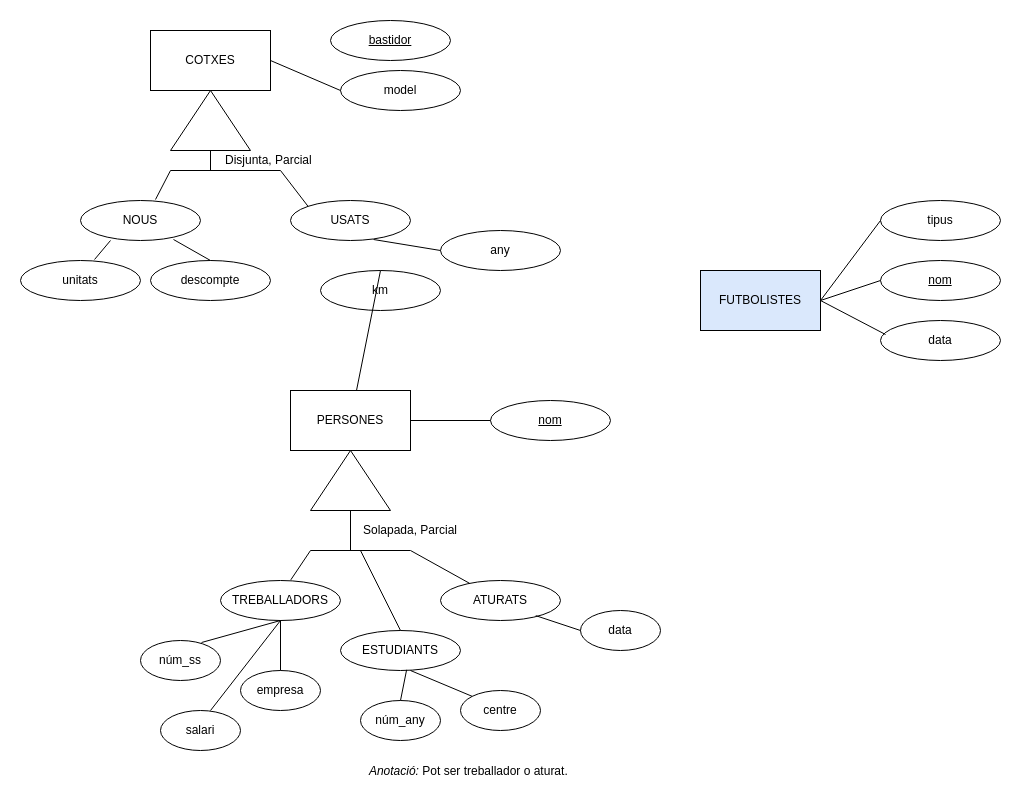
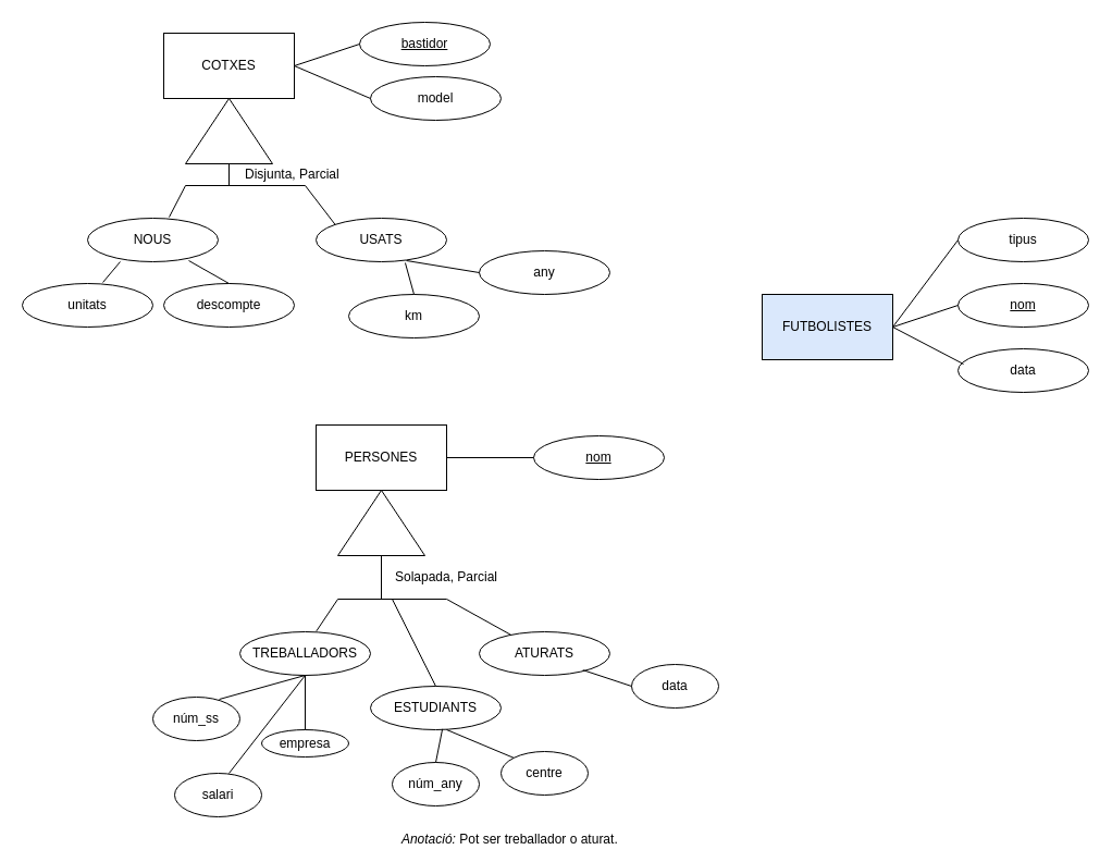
  <mxCell id="0" />
  <mxCell id="1" parent="0" />
  <mxCell id="2" value="COTXES" style="rounded=0;whiteSpace=wrap;html=1;" parent="1" vertex="1"><mxGeometry x="150" y="30" width="120" height="60" as="geometry" /></mxCell>
  <mxCell id="3" value="" style="triangle;whiteSpace=wrap;html=1;rotation=-90;" parent="1" vertex="1"><mxGeometry x="180" y="80" width="60" height="80" as="geometry" /></mxCell>
  <mxCell id="4" value="NOUS" style="ellipse;whiteSpace=wrap;html=1;" parent="1" vertex="1"><mxGeometry x="80" y="200" width="120" height="40" as="geometry" /></mxCell>
  <mxCell id="5" value="USATS" style="ellipse;whiteSpace=wrap;html=1;" parent="1" vertex="1"><mxGeometry x="290" y="200" width="120" height="40" as="geometry" /></mxCell>
  <mxCell id="6" value="unitats" style="ellipse;whiteSpace=wrap;html=1;" parent="1" vertex="1"><mxGeometry x="20" y="260" width="120" height="40" as="geometry" /></mxCell>
  <mxCell id="7" value="descompte" style="ellipse;whiteSpace=wrap;html=1;" parent="1" vertex="1"><mxGeometry x="150" y="260" width="120" height="40" as="geometry" /></mxCell>
  <mxCell id="8" value="km" style="ellipse;whiteSpace=wrap;html=1;" parent="1" vertex="1"><mxGeometry x="320" y="270" width="120" height="40" as="geometry" /></mxCell>
  <mxCell id="9" value="any" style="ellipse;whiteSpace=wrap;html=1;" parent="1" vertex="1"><mxGeometry x="440" y="230" width="120" height="40" as="geometry" /></mxCell>
  <mxCell id="10" value="" style="endArrow=none;html=1;exitX=0.625;exitY=-0.025;exitDx=0;exitDy=0;exitPerimeter=0;" parent="1" source="4" edge="1"><mxGeometry width="50" height="50" relative="1" as="geometry"><mxPoint x="170" y="320" as="sourcePoint" /><mxPoint x="170" y="170" as="targetPoint" /></mxGeometry></mxCell>
  <mxCell id="11" value="" style="endArrow=none;html=1;exitX=0;exitY=0;exitDx=0;exitDy=0;" parent="1" source="5" edge="1"><mxGeometry width="50" height="50" relative="1" as="geometry"><mxPoint x="165" y="209" as="sourcePoint" /><mxPoint x="280" y="170" as="targetPoint" /></mxGeometry></mxCell>
  <mxCell id="12" value="" style="endArrow=none;html=1;entryX=0.25;entryY=1;entryDx=0;entryDy=0;exitX=0.617;exitY=-0.025;exitDx=0;exitDy=0;exitPerimeter=0;entryPerimeter=0;" parent="1" source="6" target="4" edge="1"><mxGeometry width="50" height="50" relative="1" as="geometry"><mxPoint x="175" y="219" as="sourcePoint" /><mxPoint x="230" y="170" as="targetPoint" /></mxGeometry></mxCell>
  <mxCell id="13" value="" style="endArrow=none;html=1;entryX=0.775;entryY=0.975;entryDx=0;entryDy=0;exitX=0.5;exitY=0;exitDx=0;exitDy=0;entryPerimeter=0;" parent="1" source="7" target="4" edge="1"><mxGeometry width="50" height="50" relative="1" as="geometry"><mxPoint x="185" y="229" as="sourcePoint" /><mxPoint x="240" y="180" as="targetPoint" /></mxGeometry></mxCell>
- <mxCell id="14" value="" style="endArrow=none;html=1;exitX=0.5;exitY=0;exitDx=0;exitDy=0;" parent="1" source="8" target="16" edge="1"><mxGeometry width="50" height="50" relative="1" as="geometry"><mxPoint x="195" y="239" as="sourcePoint" /><mxPoint x="250" y="190" as="targetPoint" /></mxGeometry></mxCell>
+ <mxCell id="14" value="" style="endArrow=none;html=1;entryX=0.683;entryY=1.025;entryDx=0;entryDy=0;exitX=0.5;exitY=0;exitDx=0;exitDy=0;entryPerimeter=0;" parent="1" source="8" target="5" edge="1"><mxGeometry width="50" height="50" relative="1" as="geometry"><mxPoint x="195" y="239" as="sourcePoint" /><mxPoint x="250" y="190" as="targetPoint" /></mxGeometry></mxCell>
  <mxCell id="15" value="" style="endArrow=none;html=1;entryX=0.692;entryY=0.975;entryDx=0;entryDy=0;entryPerimeter=0;exitX=0;exitY=0.5;exitDx=0;exitDy=0;" parent="1" source="9" target="5" edge="1"><mxGeometry width="50" height="50" relative="1" as="geometry"><mxPoint x="440" y="249" as="sourcePoint" /><mxPoint x="260" y="200" as="targetPoint" /></mxGeometry></mxCell>
  <mxCell id="16" value="PERSONES" style="rounded=0;whiteSpace=wrap;html=1;" parent="1" vertex="1"><mxGeometry x="290" y="390" width="120" height="60" as="geometry" /></mxCell>
  <mxCell id="17" value="TREBALLADORS" style="ellipse;whiteSpace=wrap;html=1;" parent="1" vertex="1"><mxGeometry x="220" y="580" width="120" height="40" as="geometry" /></mxCell>
  <mxCell id="18" value="ESTUDIANTS" style="ellipse;whiteSpace=wrap;html=1;" parent="1" vertex="1"><mxGeometry x="340" y="630" width="120" height="40" as="geometry" /></mxCell>
  <mxCell id="19" value="ATURATS" style="ellipse;whiteSpace=wrap;html=1;" parent="1" vertex="1"><mxGeometry x="440" y="580" width="120" height="40" as="geometry" /></mxCell>
  <mxCell id="20" value="" style="triangle;whiteSpace=wrap;html=1;rotation=-90;" parent="1" vertex="1"><mxGeometry x="320" y="440" width="60" height="80" as="geometry" /></mxCell>
  <mxCell id="21" value="" style="endArrow=none;html=1;" parent="1" source="19" edge="1"><mxGeometry width="50" height="50" relative="1" as="geometry"><mxPoint x="380" y="570" as="sourcePoint" /><mxPoint x="410" y="550" as="targetPoint" /></mxGeometry></mxCell>
  <mxCell id="22" value="" style="endArrow=none;html=1;exitX=0.5;exitY=0;exitDx=0;exitDy=0;" parent="1" source="18" edge="1"><mxGeometry width="50" height="50" relative="1" as="geometry"><mxPoint x="487.574" y="525.858" as="sourcePoint" /><mxPoint x="360" y="550" as="targetPoint" /></mxGeometry></mxCell>
  <mxCell id="23" value="" style="endArrow=none;html=1;exitX=0.586;exitY=-0.017;exitDx=0;exitDy=0;exitPerimeter=0;" parent="1" source="17" edge="1"><mxGeometry width="50" height="50" relative="1" as="geometry"><mxPoint x="497.574" y="535.858" as="sourcePoint" /><mxPoint x="310" y="550" as="targetPoint" /></mxGeometry></mxCell>
  <mxCell id="24" value="núm_ss" style="ellipse;whiteSpace=wrap;html=1;" parent="1" vertex="1"><mxGeometry x="140" y="640" width="80" height="40" as="geometry" /></mxCell>
- <mxCell id="25" value="empresa" style="ellipse;whiteSpace=wrap;html=1;" parent="1" vertex="1"><mxGeometry x="240" y="670" width="80" height="40" as="geometry" /></mxCell>
+ <mxCell id="25" value="empresa" style="ellipse;whiteSpace=wrap;html=1;" parent="1" vertex="1"><mxGeometry x="240" y="670" width="80" height="25" as="geometry" /></mxCell>
  <mxCell id="26" value="salari" style="ellipse;whiteSpace=wrap;html=1;" parent="1" vertex="1"><mxGeometry x="160" y="710" width="80" height="40" as="geometry" /></mxCell>
  <mxCell id="27" value="" style="endArrow=none;html=1;entryX=0.5;entryY=1;entryDx=0;entryDy=0;exitX=0.763;exitY=0.05;exitDx=0;exitDy=0;exitPerimeter=0;" parent="1" source="24" target="17" edge="1"><mxGeometry width="50" height="50" relative="1" as="geometry"><mxPoint x="240" y="710" as="sourcePoint" /><mxPoint x="290" y="660" as="targetPoint" /></mxGeometry></mxCell>
  <mxCell id="28" value="" style="endArrow=none;html=1;entryX=0.5;entryY=1;entryDx=0;entryDy=0;exitX=0.625;exitY=0;exitDx=0;exitDy=0;exitPerimeter=0;" parent="1" source="26" target="17" edge="1"><mxGeometry width="50" height="50" relative="1" as="geometry"><mxPoint x="203.68" y="652.68" as="sourcePoint" /><mxPoint x="260" y="630" as="targetPoint" /></mxGeometry></mxCell>
  <mxCell id="29" value="" style="endArrow=none;html=1;exitX=0.5;exitY=0;exitDx=0;exitDy=0;entryX=0.5;entryY=1;entryDx=0;entryDy=0;" parent="1" source="25" target="17" edge="1"><mxGeometry width="50" height="50" relative="1" as="geometry"><mxPoint x="213.68" y="662.68" as="sourcePoint" /><mxPoint x="250" y="620" as="targetPoint" /></mxGeometry></mxCell>
  <mxCell id="30" value="núm_any" style="ellipse;whiteSpace=wrap;html=1;" parent="1" vertex="1"><mxGeometry x="360" y="700" width="80" height="40" as="geometry" /></mxCell>
  <mxCell id="31" value="centre" style="ellipse;whiteSpace=wrap;html=1;" parent="1" vertex="1"><mxGeometry x="460" y="690" width="80" height="40" as="geometry" /></mxCell>
  <mxCell id="32" value="" style="endArrow=none;html=1;entryX=0.551;entryY=0.983;entryDx=0;entryDy=0;entryPerimeter=0;exitX=0.5;exitY=0;exitDx=0;exitDy=0;" parent="1" source="30" target="18" edge="1"><mxGeometry width="50" height="50" relative="1" as="geometry"><mxPoint x="410" y="680" as="sourcePoint" /><mxPoint x="460" y="660" as="targetPoint" /></mxGeometry></mxCell>
  <mxCell id="33" value="" style="endArrow=none;html=1;exitX=0;exitY=0;exitDx=0;exitDy=0;" parent="1" source="31" edge="1"><mxGeometry width="50" height="50" relative="1" as="geometry"><mxPoint x="420" y="690" as="sourcePoint" /><mxPoint x="410" y="670" as="targetPoint" /></mxGeometry></mxCell>
  <mxCell id="34" value="data" style="ellipse;whiteSpace=wrap;html=1;" parent="1" vertex="1"><mxGeometry x="580" y="610" width="80" height="40" as="geometry" /></mxCell>
  <mxCell id="35" value="" style="endArrow=none;html=1;entryX=0.794;entryY=0.879;entryDx=0;entryDy=0;entryPerimeter=0;exitX=0;exitY=0.5;exitDx=0;exitDy=0;" parent="1" source="34" target="19" edge="1"><mxGeometry width="50" height="50" relative="1" as="geometry"><mxPoint x="510" y="710" as="sourcePoint" /><mxPoint x="560" y="660" as="targetPoint" /></mxGeometry></mxCell>
  <mxCell id="36" value="FUTBOLISTES" style="rounded=0;whiteSpace=wrap;html=1;fillColor=#dae8fc;" parent="1" vertex="1"><mxGeometry x="700" y="270" width="120" height="60" as="geometry" /></mxCell>
  <mxCell id="37" value="tipus" style="ellipse;whiteSpace=wrap;html=1;" parent="1" vertex="1"><mxGeometry x="880" y="200" width="120" height="40" as="geometry" /></mxCell>
  <mxCell id="38" value="&lt;u&gt;nom&lt;/u&gt;" style="ellipse;whiteSpace=wrap;html=1;" parent="1" vertex="1"><mxGeometry x="880" y="260" width="120" height="40" as="geometry" /></mxCell>
  <mxCell id="39" value="data" style="ellipse;whiteSpace=wrap;html=1;" parent="1" vertex="1"><mxGeometry x="880" y="320" width="120" height="40" as="geometry" /></mxCell>
  <mxCell id="40" value="" style="endArrow=none;html=1;exitX=1;exitY=0.5;exitDx=0;exitDy=0;" parent="1" source="36" edge="1"><mxGeometry width="50" height="50" relative="1" as="geometry"><mxPoint x="820" y="470" as="sourcePoint" /><mxPoint x="880" y="220" as="targetPoint" /></mxGeometry></mxCell>
  <mxCell id="41" value="" style="endArrow=none;html=1;exitX=1;exitY=0.5;exitDx=0;exitDy=0;entryX=0;entryY=0.5;entryDx=0;entryDy=0;" parent="1" source="36" target="38" edge="1"><mxGeometry width="50" height="50" relative="1" as="geometry"><mxPoint x="833" y="302.98" as="sourcePoint" /><mxPoint x="890" y="230" as="targetPoint" /></mxGeometry></mxCell>
  <mxCell id="42" value="" style="endArrow=none;html=1;entryX=0.042;entryY=0.35;entryDx=0;entryDy=0;entryPerimeter=0;" parent="1" target="39" edge="1"><mxGeometry width="50" height="50" relative="1" as="geometry"><mxPoint x="820" y="300" as="sourcePoint" /><mxPoint x="900" y="240" as="targetPoint" /></mxGeometry></mxCell>
  <mxCell id="43" value="&lt;u&gt;bastidor&lt;/u&gt;" style="ellipse;whiteSpace=wrap;html=1;" parent="1" vertex="1"><mxGeometry x="330" y="20" width="120" height="40" as="geometry" /></mxCell>
  <mxCell id="44" value="model" style="ellipse;whiteSpace=wrap;html=1;" parent="1" vertex="1"><mxGeometry x="340" y="70" width="120" height="40" as="geometry" /></mxCell>
+ <mxCell id="45" value="" style="endArrow=none;html=1;entryX=1;entryY=0.5;entryDx=0;entryDy=0;exitX=0;exitY=0.5;exitDx=0;exitDy=0;" parent="1" source="43" target="2" edge="1"><mxGeometry width="50" height="50" relative="1" as="geometry"><mxPoint x="500" y="390" as="sourcePoint" /><mxPoint x="550" y="340" as="targetPoint" /></mxGeometry></mxCell>
  <mxCell id="46" value="" style="endArrow=none;html=1;entryX=1;entryY=0.5;entryDx=0;entryDy=0;exitX=0;exitY=0.5;exitDx=0;exitDy=0;" parent="1" source="44" target="2" edge="1"><mxGeometry width="50" height="50" relative="1" as="geometry"><mxPoint x="340" y="50" as="sourcePoint" /><mxPoint x="280" y="70" as="targetPoint" /></mxGeometry></mxCell>
  <mxCell id="47" value="&lt;u&gt;nom&lt;/u&gt;" style="ellipse;whiteSpace=wrap;html=1;" parent="1" vertex="1"><mxGeometry x="490" y="400" width="120" height="40" as="geometry" /></mxCell>
  <mxCell id="48" value="" style="endArrow=none;html=1;entryX=1;entryY=0.5;entryDx=0;entryDy=0;exitX=0;exitY=0.5;exitDx=0;exitDy=0;" parent="1" source="47" target="16" edge="1"><mxGeometry width="50" height="50" relative="1" as="geometry"><mxPoint x="500" y="620" as="sourcePoint" /><mxPoint x="550" y="570" as="targetPoint" /></mxGeometry></mxCell>
  <mxCell id="49" value="Disjunta, Parcial&amp;nbsp;" style="text;html=1;strokeColor=none;fillColor=none;align=center;verticalAlign=middle;whiteSpace=wrap;rounded=0;" vertex="1" parent="1"><mxGeometry x="220" y="150" width="100" height="20" as="geometry" /></mxCell>
  <mxCell id="50" value="" style="endArrow=none;html=1;" edge="1" parent="1"><mxGeometry width="50" height="50" relative="1" as="geometry"><mxPoint x="280" y="170" as="sourcePoint" /><mxPoint x="170" y="170" as="targetPoint" /></mxGeometry></mxCell>
  <mxCell id="51" value="" style="endArrow=none;html=1;exitX=0;exitY=0.5;exitDx=0;exitDy=0;" edge="1" parent="1" source="3"><mxGeometry width="50" height="50" relative="1" as="geometry"><mxPoint x="290" y="180" as="sourcePoint" /><mxPoint x="210" y="170" as="targetPoint" /></mxGeometry></mxCell>
  <mxCell id="52" value="" style="endArrow=none;html=1;" edge="1" parent="1"><mxGeometry width="50" height="50" relative="1" as="geometry"><mxPoint x="410" y="550" as="sourcePoint" /><mxPoint x="310" y="550" as="targetPoint" /></mxGeometry></mxCell>
  <mxCell id="53" value="" style="endArrow=none;html=1;entryX=0;entryY=0.5;entryDx=0;entryDy=0;" edge="1" parent="1" target="20"><mxGeometry width="50" height="50" relative="1" as="geometry"><mxPoint x="350" y="550" as="sourcePoint" /><mxPoint x="550" y="560" as="targetPoint" /></mxGeometry></mxCell>
  <mxCell id="54" value="Solapada, Parcial" style="text;html=1;strokeColor=none;fillColor=none;align=center;verticalAlign=middle;whiteSpace=wrap;rounded=0;" vertex="1" parent="1"><mxGeometry x="360" y="520" width="100" height="20" as="geometry" /></mxCell>
  <mxCell id="55" value="&lt;i&gt;Anotació:&lt;/i&gt;&amp;nbsp;Pot ser treballador o aturat.&amp;nbsp;" style="text;html=1;strokeColor=none;fillColor=none;align=center;verticalAlign=middle;whiteSpace=wrap;rounded=0;" vertex="1" parent="1"><mxGeometry x="340" y="770" width="260" as="geometry" /></mxCell>
